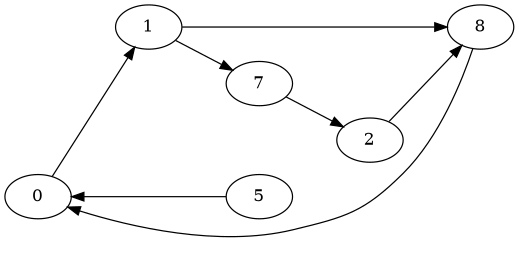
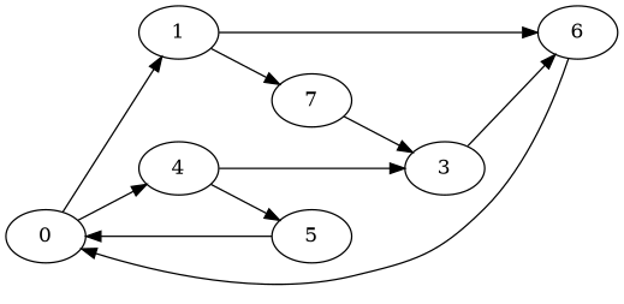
  digraph {
    rankdir=LR
    edge [weight=1]
    0
    1
+   4
    n4 [label=7]
-   6 [label=8]
-   3 [label=2]
+   6
+   3
    5
    0 -> 1
+   0 -> 4
    1 -> n4
    1 -> 6 [weight=3]
+   4 -> 3 [weight=4]
+   4 -> 5 [weight=2]
    n4 -> 3
    6 -> 0
    3 -> 6
    5 -> 0 [weight=6]
  }
